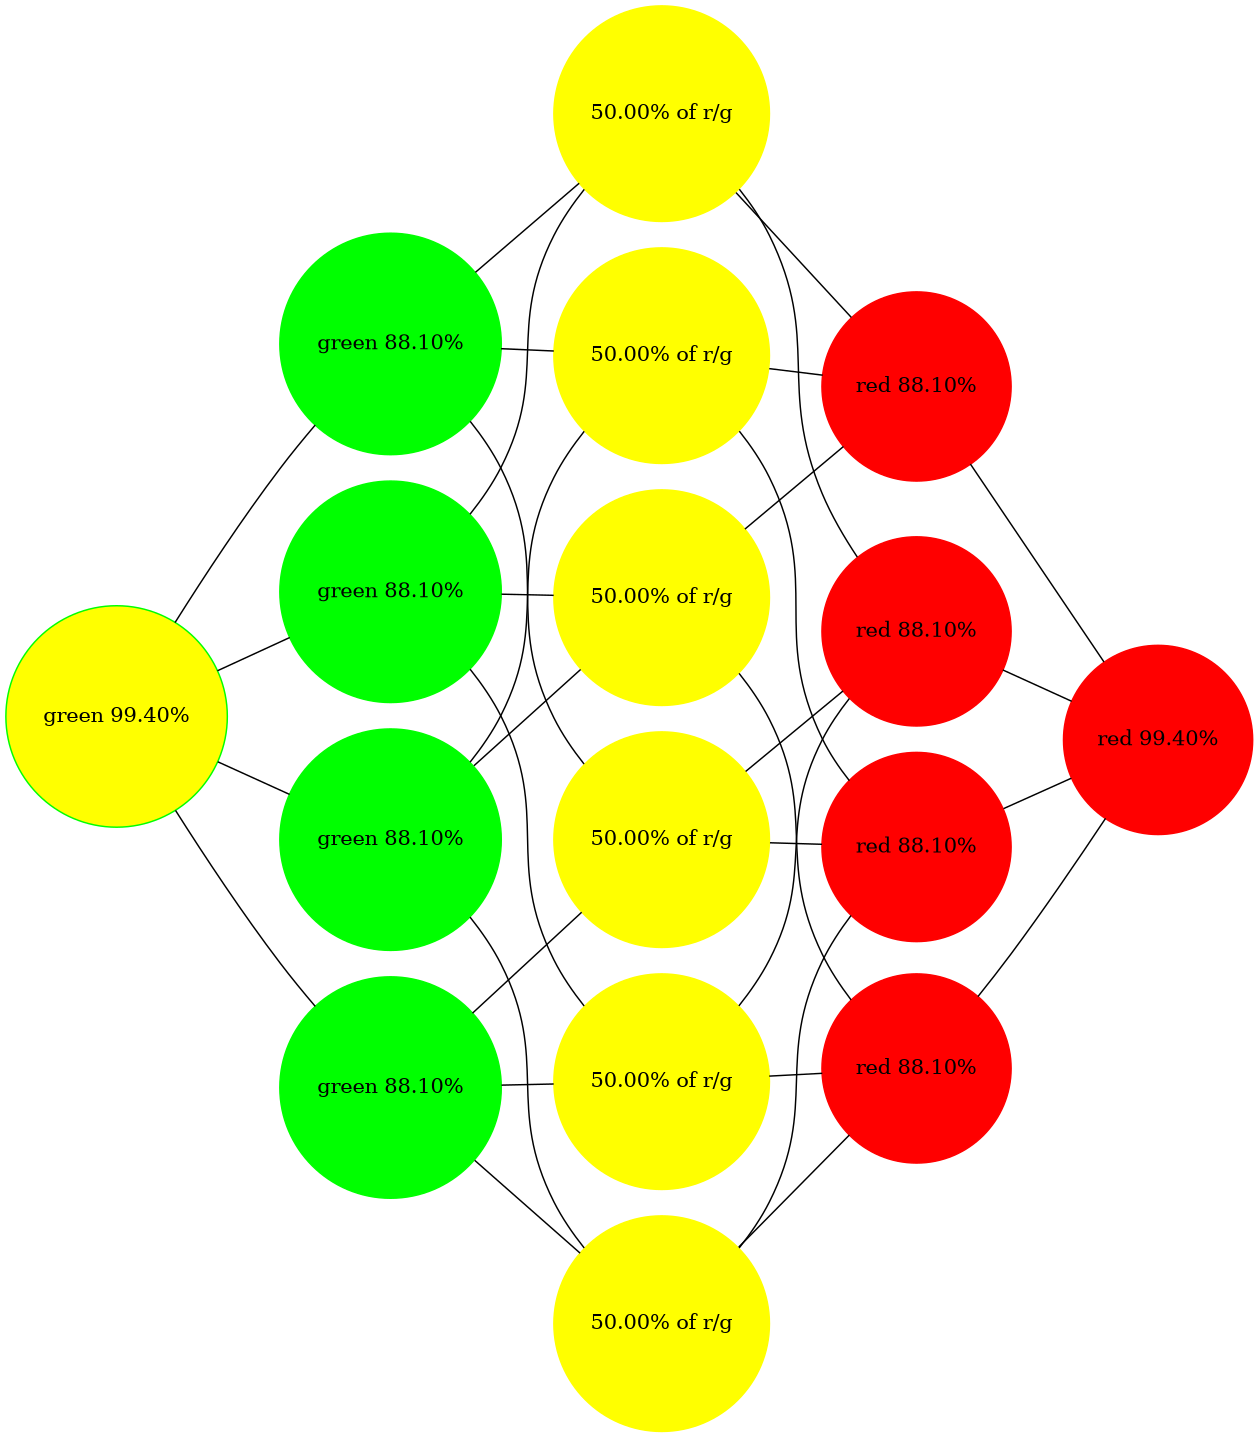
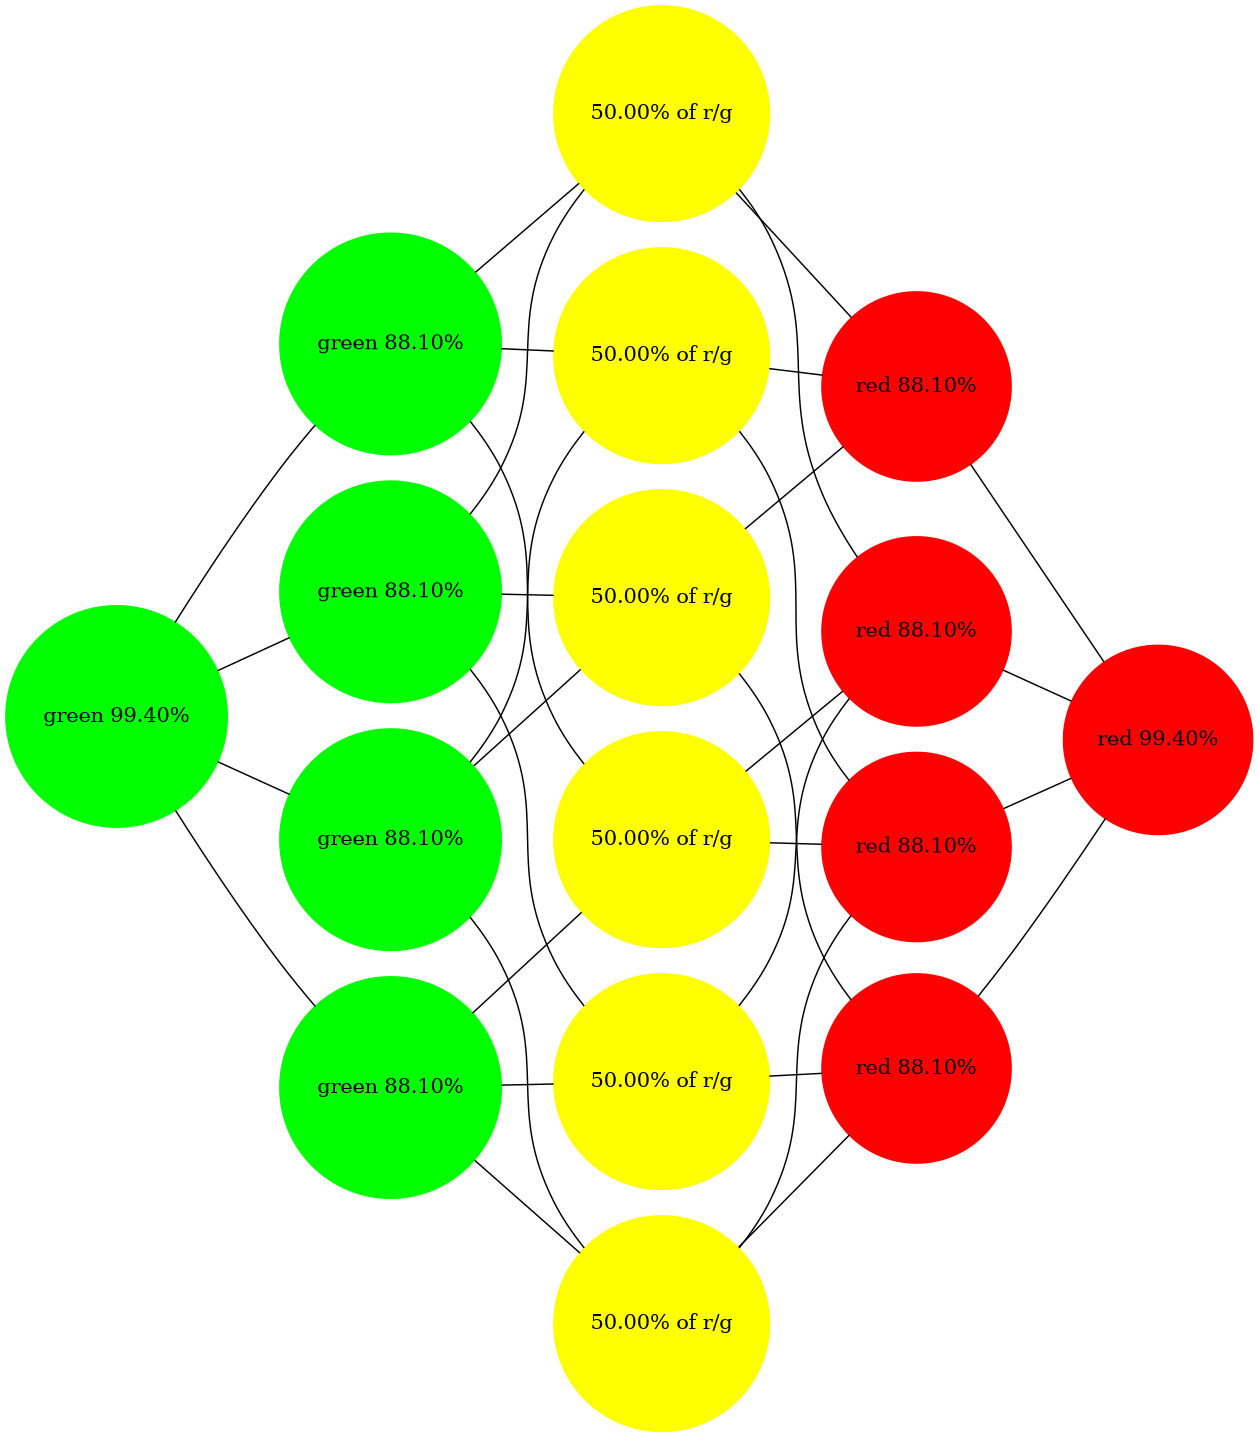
  digraph {
    rankdir=LR
    node [color=yellow shape=circle style=filled]
    edge [dir=none]
    n1 [color=red label="red 99.40%"]
    n2 [color=red label="red 88.10%"]
    n3 [color=red label="red 88.10%"]
    n4 [label="50.00% of r/g"]
    n5 [color=red label="red 88.10%"]
    n6 [label="50.00% of r/g"]
    n7 [label="50.00% of r/g"]
    n8 [color=green label="green 88.10%"]
    n9 [color=red label="red 88.10%"]
    n10 [label="50.00% of r/g"]
    n11 [label="50.00% of r/g"]
    n12 [color=green label="green 88.10%"]
    n13 [label="50.00% of r/g"]
    n14 [color=green label="green 88.10%"]
    n15 [color=green label="green 88.10%"]
-   n16 [color=green label="green 99.40%" fillcolor=yellow]
+   n16 [color=green label="green 99.40%"]
    n2 -> n1
    n3 -> n1
    n4 -> n2
    n4 -> n3
    n5 -> n1
    n6 -> n2
    n6 -> n5
    n7 -> n3
    n7 -> n5
    n8 -> n4
    n8 -> n6
    n8 -> n7
    n9 -> n1
    n10 -> n2
    n10 -> n9
    n11 -> n3
    n11 -> n9
    n12 -> n4
    n12 -> n10
    n12 -> n11
    n13 -> n5
    n13 -> n9
    n14 -> n6
    n14 -> n10
    n14 -> n13
    n15 -> n7
    n15 -> n11
    n15 -> n13
    n16 -> n8
    n16 -> n12
    n16 -> n14
    n16 -> n15
  }
